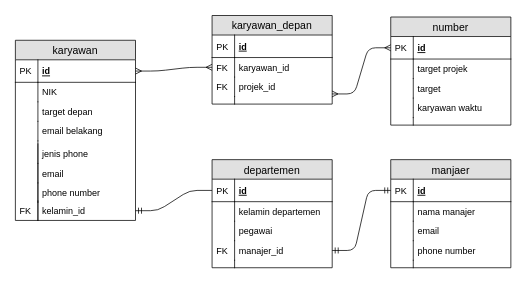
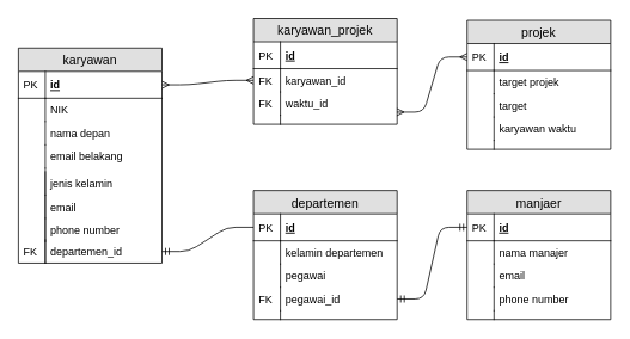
  <mxCell id="0" />
  <mxCell id="1" parent="0" />
  <mxCell id="2" value="karyawan" style="swimlane;fontStyle=0;childLayout=stackLayout;horizontal=1;startSize=26;fillColor=#e0e0e0;horizontalStack=0;resizeParent=1;resizeParentMax=0;resizeLast=0;collapsible=1;marginBottom=0;swimlaneFillColor=#ffffff;align=center;fontSize=14;" vertex="1" parent="1"><mxGeometry x="20" y="53" width="160" height="240" as="geometry"><mxRectangle x="20" y="20" width="90" height="26" as="alternateBounds" /></mxGeometry></mxCell>
  <mxCell id="3" value="id" style="shape=partialRectangle;top=0;left=0;right=0;bottom=1;align=left;verticalAlign=middle;fillColor=none;spacingLeft=34;spacingRight=4;overflow=hidden;rotatable=0;points=[[0,0.5],[1,0.5]];portConstraint=eastwest;dropTarget=0;fontStyle=5;fontSize=12;" vertex="1" parent="2"><mxGeometry y="26" width="160" height="30" as="geometry" /></mxCell>
  <mxCell id="4" value="PK" style="shape=partialRectangle;top=0;left=0;bottom=0;fillColor=none;align=left;verticalAlign=middle;spacingLeft=4;spacingRight=4;overflow=hidden;rotatable=0;points=[];portConstraint=eastwest;part=1;fontSize=12;" vertex="1" connectable="0" parent="3"><mxGeometry width="30" height="30" as="geometry" /></mxCell>
  <mxCell id="5" value="NIK" style="shape=partialRectangle;top=0;left=0;right=0;bottom=0;align=left;verticalAlign=top;fillColor=none;spacingLeft=34;spacingRight=4;overflow=hidden;rotatable=0;points=[[0,0.5],[1,0.5]];portConstraint=eastwest;dropTarget=0;fontSize=12;" vertex="1" parent="2"><mxGeometry y="56" width="160" height="26" as="geometry" /></mxCell>
  <mxCell id="6" value="" style="shape=partialRectangle;top=0;left=0;bottom=0;fillColor=none;align=left;verticalAlign=top;spacingLeft=4;spacingRight=4;overflow=hidden;rotatable=0;points=[];portConstraint=eastwest;part=1;fontSize=12;" vertex="1" connectable="0" parent="5"><mxGeometry width="30" height="26" as="geometry" /></mxCell>
- <mxCell id="7" value="target depan" style="shape=partialRectangle;top=0;left=0;right=0;bottom=0;align=left;verticalAlign=top;fillColor=none;spacingLeft=34;spacingRight=4;overflow=hidden;rotatable=0;points=[[0,0.5],[1,0.5]];portConstraint=eastwest;dropTarget=0;fontSize=12;" vertex="1" parent="2"><mxGeometry y="82" width="160" height="26" as="geometry" /></mxCell>
+ <mxCell id="7" value="nama depan" style="shape=partialRectangle;top=0;left=0;right=0;bottom=0;align=left;verticalAlign=top;fillColor=none;spacingLeft=34;spacingRight=4;overflow=hidden;rotatable=0;points=[[0,0.5],[1,0.5]];portConstraint=eastwest;dropTarget=0;fontSize=12;" vertex="1" parent="2"><mxGeometry y="82" width="160" height="26" as="geometry" /></mxCell>
  <mxCell id="8" value="" style="shape=partialRectangle;top=0;left=0;bottom=0;fillColor=none;align=left;verticalAlign=top;spacingLeft=4;spacingRight=4;overflow=hidden;rotatable=0;points=[];portConstraint=eastwest;part=1;fontSize=12;" vertex="1" connectable="0" parent="7"><mxGeometry width="30" height="26" as="geometry" /></mxCell>
  <mxCell id="9" value="email belakang" style="shape=partialRectangle;top=0;left=0;right=0;bottom=0;align=left;verticalAlign=top;fillColor=none;spacingLeft=34;spacingRight=4;overflow=hidden;rotatable=0;points=[[0,0.5],[1,0.5]];portConstraint=eastwest;dropTarget=0;fontSize=12;" vertex="1" parent="2"><mxGeometry y="108" width="160" height="26" as="geometry" /></mxCell>
  <mxCell id="10" value="" style="shape=partialRectangle;top=0;left=0;bottom=0;fillColor=none;align=left;verticalAlign=top;spacingLeft=4;spacingRight=4;overflow=hidden;rotatable=0;points=[];portConstraint=eastwest;part=1;fontSize=12;" vertex="1" connectable="0" parent="9"><mxGeometry width="30" height="26" as="geometry" /></mxCell>
  <mxCell id="11" value="" style="shape=partialRectangle;top=0;left=0;right=0;bottom=0;align=left;verticalAlign=top;fillColor=none;spacingLeft=34;spacingRight=4;overflow=hidden;rotatable=0;points=[[0,0.5],[1,0.5]];portConstraint=eastwest;dropTarget=0;fontSize=12;" vertex="1" parent="2"><mxGeometry y="134" width="160" height="106" as="geometry" /></mxCell>
  <mxCell id="12" value="" style="shape=partialRectangle;top=0;left=0;bottom=0;fillColor=none;align=left;verticalAlign=top;spacingLeft=4;spacingRight=4;overflow=hidden;rotatable=0;points=[];portConstraint=eastwest;part=1;fontSize=12;" vertex="1" connectable="0" parent="11"><mxGeometry width="30" height="106" as="geometry" /></mxCell>
- <mxCell id="13" value="jenis phone" style="shape=partialRectangle;top=0;left=0;right=0;bottom=0;align=left;verticalAlign=top;fillColor=none;spacingLeft=34;spacingRight=4;overflow=hidden;rotatable=0;points=[[0,0.5],[1,0.5]];portConstraint=eastwest;dropTarget=0;fontSize=12;" vertex="1" parent="1"><mxGeometry x="20" y="191" width="160" height="26" as="geometry" /></mxCell>
+ <mxCell id="13" value="jenis kelamin" style="shape=partialRectangle;top=0;left=0;right=0;bottom=0;align=left;verticalAlign=top;fillColor=none;spacingLeft=34;spacingRight=4;overflow=hidden;rotatable=0;points=[[0,0.5],[1,0.5]];portConstraint=eastwest;dropTarget=0;fontSize=12;" vertex="1" parent="1"><mxGeometry x="20" y="191" width="160" height="26" as="geometry" /></mxCell>
  <mxCell id="14" value="" style="shape=partialRectangle;top=0;left=0;bottom=0;fillColor=none;align=left;verticalAlign=top;spacingLeft=4;spacingRight=4;overflow=hidden;rotatable=0;points=[];portConstraint=eastwest;part=1;fontSize=12;" vertex="1" connectable="0" parent="13"><mxGeometry width="30" height="26" as="geometry" /></mxCell>
  <mxCell id="15" value="email" style="shape=partialRectangle;top=0;left=0;right=0;bottom=0;align=left;verticalAlign=top;fillColor=none;spacingLeft=34;spacingRight=4;overflow=hidden;rotatable=0;points=[[0,0.5],[1,0.5]];portConstraint=eastwest;dropTarget=0;fontSize=12;" vertex="1" parent="1"><mxGeometry x="20" y="217" width="160" height="26" as="geometry" /></mxCell>
  <mxCell id="16" value="" style="shape=partialRectangle;top=0;left=0;bottom=0;fillColor=none;align=left;verticalAlign=top;spacingLeft=4;spacingRight=4;overflow=hidden;rotatable=0;points=[];portConstraint=eastwest;part=1;fontSize=12;" vertex="1" connectable="0" parent="15"><mxGeometry width="30" height="26" as="geometry" /></mxCell>
  <mxCell id="17" value="phone number" style="shape=partialRectangle;top=0;left=0;right=0;bottom=0;align=left;verticalAlign=top;fillColor=none;spacingLeft=34;spacingRight=4;overflow=hidden;rotatable=0;points=[[0,0.5],[1,0.5]];portConstraint=eastwest;dropTarget=0;fontSize=12;" vertex="1" parent="1"><mxGeometry x="20" y="243" width="160" height="26" as="geometry" /></mxCell>
  <mxCell id="18" value="" style="shape=partialRectangle;top=0;left=0;bottom=0;fillColor=none;align=left;verticalAlign=top;spacingLeft=4;spacingRight=4;overflow=hidden;rotatable=0;points=[];portConstraint=eastwest;part=1;fontSize=12;" vertex="1" connectable="0" parent="17"><mxGeometry width="30" height="26" as="geometry" /></mxCell>
  <mxCell id="19" value="departemen" style="swimlane;fontStyle=0;childLayout=stackLayout;horizontal=1;startSize=26;fillColor=#e0e0e0;horizontalStack=0;resizeParent=1;resizeParentMax=0;resizeLast=0;collapsible=1;marginBottom=0;swimlaneFillColor=#ffffff;align=center;fontSize=14;" vertex="1" parent="1"><mxGeometry x="282" y="212" width="160" height="144" as="geometry" /></mxCell>
  <mxCell id="20" value="id" style="shape=partialRectangle;top=0;left=0;right=0;bottom=1;align=left;verticalAlign=middle;fillColor=none;spacingLeft=34;spacingRight=4;overflow=hidden;rotatable=0;points=[[0,0.5],[1,0.5]];portConstraint=eastwest;dropTarget=0;fontStyle=5;fontSize=12;" vertex="1" parent="19"><mxGeometry y="26" width="160" height="30" as="geometry" /></mxCell>
  <mxCell id="21" value="PK" style="shape=partialRectangle;top=0;left=0;bottom=0;fillColor=none;align=left;verticalAlign=middle;spacingLeft=4;spacingRight=4;overflow=hidden;rotatable=0;points=[];portConstraint=eastwest;part=1;fontSize=12;" vertex="1" connectable="0" parent="20"><mxGeometry width="30" height="30" as="geometry" /></mxCell>
  <mxCell id="22" value="kelamin departemen" style="shape=partialRectangle;top=0;left=0;right=0;bottom=0;align=left;verticalAlign=top;fillColor=none;spacingLeft=34;spacingRight=4;overflow=hidden;rotatable=0;points=[[0,0.5],[1,0.5]];portConstraint=eastwest;dropTarget=0;fontSize=12;" vertex="1" parent="19"><mxGeometry y="56" width="160" height="26" as="geometry" /></mxCell>
  <mxCell id="23" value="" style="shape=partialRectangle;top=0;left=0;bottom=0;fillColor=none;align=left;verticalAlign=top;spacingLeft=4;spacingRight=4;overflow=hidden;rotatable=0;points=[];portConstraint=eastwest;part=1;fontSize=12;" vertex="1" connectable="0" parent="22"><mxGeometry width="30" height="26" as="geometry" /></mxCell>
  <mxCell id="24" value="pegawai" style="shape=partialRectangle;top=0;left=0;right=0;bottom=0;align=left;verticalAlign=top;fillColor=none;spacingLeft=34;spacingRight=4;overflow=hidden;rotatable=0;points=[[0,0.5],[1,0.5]];portConstraint=eastwest;dropTarget=0;fontSize=12;" vertex="1" parent="19"><mxGeometry y="82" width="160" height="26" as="geometry" /></mxCell>
  <mxCell id="25" value="" style="shape=partialRectangle;top=0;left=0;bottom=0;fillColor=none;align=left;verticalAlign=top;spacingLeft=4;spacingRight=4;overflow=hidden;rotatable=0;points=[];portConstraint=eastwest;part=1;fontSize=12;" vertex="1" connectable="0" parent="24"><mxGeometry width="30" height="26" as="geometry" /></mxCell>
- <mxCell id="26" value="manajer_id" style="shape=partialRectangle;top=0;left=0;right=0;bottom=0;align=left;verticalAlign=top;fillColor=none;spacingLeft=34;spacingRight=4;overflow=hidden;rotatable=0;points=[[0,0.5],[1,0.5]];portConstraint=eastwest;dropTarget=0;fontSize=12;" vertex="1" parent="19"><mxGeometry y="108" width="160" height="26" as="geometry" /></mxCell>
+ <mxCell id="26" value="pegawai_id" style="shape=partialRectangle;top=0;left=0;right=0;bottom=0;align=left;verticalAlign=top;fillColor=none;spacingLeft=34;spacingRight=4;overflow=hidden;rotatable=0;points=[[0,0.5],[1,0.5]];portConstraint=eastwest;dropTarget=0;fontSize=12;" vertex="1" parent="19"><mxGeometry y="108" width="160" height="26" as="geometry" /></mxCell>
  <mxCell id="27" value="FK" style="shape=partialRectangle;top=0;left=0;bottom=0;fillColor=none;align=left;verticalAlign=top;spacingLeft=4;spacingRight=4;overflow=hidden;rotatable=0;points=[];portConstraint=eastwest;part=1;fontSize=12;" vertex="1" connectable="0" parent="26"><mxGeometry width="30" height="26" as="geometry" /></mxCell>
  <mxCell id="28" value="" style="shape=partialRectangle;top=0;left=0;right=0;bottom=0;align=left;verticalAlign=top;fillColor=none;spacingLeft=34;spacingRight=4;overflow=hidden;rotatable=0;points=[[0,0.5],[1,0.5]];portConstraint=eastwest;dropTarget=0;fontSize=12;" vertex="1" parent="19"><mxGeometry y="134" width="160" height="10" as="geometry" /></mxCell>
  <mxCell id="29" value="" style="shape=partialRectangle;top=0;left=0;bottom=0;fillColor=none;align=left;verticalAlign=top;spacingLeft=4;spacingRight=4;overflow=hidden;rotatable=0;points=[];portConstraint=eastwest;part=1;fontSize=12;" vertex="1" connectable="0" parent="28"><mxGeometry width="30" height="10" as="geometry" /></mxCell>
- <mxCell id="30" value="kelamin_id" style="shape=partialRectangle;top=0;left=0;right=0;bottom=0;align=left;verticalAlign=top;fillColor=none;spacingLeft=34;spacingRight=4;overflow=hidden;rotatable=0;points=[[0,0.5],[1,0.5]];portConstraint=eastwest;dropTarget=0;fontSize=12;" vertex="1" parent="1"><mxGeometry x="20" y="267" width="160" height="26" as="geometry" /></mxCell>
+ <mxCell id="30" value="departemen_id" style="shape=partialRectangle;top=0;left=0;right=0;bottom=0;align=left;verticalAlign=top;fillColor=none;spacingLeft=34;spacingRight=4;overflow=hidden;rotatable=0;points=[[0,0.5],[1,0.5]];portConstraint=eastwest;dropTarget=0;fontSize=12;" vertex="1" parent="1"><mxGeometry x="20" y="267" width="160" height="26" as="geometry" /></mxCell>
  <mxCell id="31" value="FK" style="shape=partialRectangle;top=0;left=0;bottom=0;fillColor=none;align=left;verticalAlign=top;spacingLeft=4;spacingRight=4;overflow=hidden;rotatable=0;points=[];portConstraint=eastwest;part=1;fontSize=12;" vertex="1" connectable="0" parent="30"><mxGeometry width="30" height="26" as="geometry" /></mxCell>
  <mxCell id="32" value="manjaer" style="swimlane;fontStyle=0;childLayout=stackLayout;horizontal=1;startSize=26;fillColor=#e0e0e0;horizontalStack=0;resizeParent=1;resizeParentMax=0;resizeLast=0;collapsible=1;marginBottom=0;swimlaneFillColor=#ffffff;align=center;fontSize=14;" vertex="1" parent="1"><mxGeometry x="520" y="212" width="160" height="144" as="geometry" /></mxCell>
  <mxCell id="33" value="id" style="shape=partialRectangle;top=0;left=0;right=0;bottom=1;align=left;verticalAlign=middle;fillColor=none;spacingLeft=34;spacingRight=4;overflow=hidden;rotatable=0;points=[[0,0.5],[1,0.5]];portConstraint=eastwest;dropTarget=0;fontStyle=5;fontSize=12;" vertex="1" parent="32"><mxGeometry y="26" width="160" height="30" as="geometry" /></mxCell>
  <mxCell id="34" value="PK" style="shape=partialRectangle;top=0;left=0;bottom=0;fillColor=none;align=left;verticalAlign=middle;spacingLeft=4;spacingRight=4;overflow=hidden;rotatable=0;points=[];portConstraint=eastwest;part=1;fontSize=12;" vertex="1" connectable="0" parent="33"><mxGeometry width="30" height="30" as="geometry" /></mxCell>
  <mxCell id="35" value="nama manajer" style="shape=partialRectangle;top=0;left=0;right=0;bottom=0;align=left;verticalAlign=top;fillColor=none;spacingLeft=34;spacingRight=4;overflow=hidden;rotatable=0;points=[[0,0.5],[1,0.5]];portConstraint=eastwest;dropTarget=0;fontSize=12;" vertex="1" parent="32"><mxGeometry y="56" width="160" height="26" as="geometry" /></mxCell>
  <mxCell id="36" value="" style="shape=partialRectangle;top=0;left=0;bottom=0;fillColor=none;align=left;verticalAlign=top;spacingLeft=4;spacingRight=4;overflow=hidden;rotatable=0;points=[];portConstraint=eastwest;part=1;fontSize=12;" vertex="1" connectable="0" parent="35"><mxGeometry width="30" height="26" as="geometry" /></mxCell>
  <mxCell id="37" value="email" style="shape=partialRectangle;top=0;left=0;right=0;bottom=0;align=left;verticalAlign=top;fillColor=none;spacingLeft=34;spacingRight=4;overflow=hidden;rotatable=0;points=[[0,0.5],[1,0.5]];portConstraint=eastwest;dropTarget=0;fontSize=12;" vertex="1" parent="32"><mxGeometry y="82" width="160" height="26" as="geometry" /></mxCell>
  <mxCell id="38" value="" style="shape=partialRectangle;top=0;left=0;bottom=0;fillColor=none;align=left;verticalAlign=top;spacingLeft=4;spacingRight=4;overflow=hidden;rotatable=0;points=[];portConstraint=eastwest;part=1;fontSize=12;" vertex="1" connectable="0" parent="37"><mxGeometry width="30" height="26" as="geometry" /></mxCell>
  <mxCell id="39" value="phone number" style="shape=partialRectangle;top=0;left=0;right=0;bottom=0;align=left;verticalAlign=top;fillColor=none;spacingLeft=34;spacingRight=4;overflow=hidden;rotatable=0;points=[[0,0.5],[1,0.5]];portConstraint=eastwest;dropTarget=0;fontSize=12;" vertex="1" parent="32"><mxGeometry y="108" width="160" height="26" as="geometry" /></mxCell>
  <mxCell id="40" value="" style="shape=partialRectangle;top=0;left=0;bottom=0;fillColor=none;align=left;verticalAlign=top;spacingLeft=4;spacingRight=4;overflow=hidden;rotatable=0;points=[];portConstraint=eastwest;part=1;fontSize=12;" vertex="1" connectable="0" parent="39"><mxGeometry width="30" height="26" as="geometry" /></mxCell>
  <mxCell id="41" value="" style="shape=partialRectangle;top=0;left=0;right=0;bottom=0;align=left;verticalAlign=top;fillColor=none;spacingLeft=34;spacingRight=4;overflow=hidden;rotatable=0;points=[[0,0.5],[1,0.5]];portConstraint=eastwest;dropTarget=0;fontSize=12;" vertex="1" parent="32"><mxGeometry y="134" width="160" height="10" as="geometry" /></mxCell>
  <mxCell id="42" value="" style="shape=partialRectangle;top=0;left=0;bottom=0;fillColor=none;align=left;verticalAlign=top;spacingLeft=4;spacingRight=4;overflow=hidden;rotatable=0;points=[];portConstraint=eastwest;part=1;fontSize=12;" vertex="1" connectable="0" parent="41"><mxGeometry width="30" height="10" as="geometry" /></mxCell>
- <mxCell id="43" value="number" style="swimlane;fontStyle=0;childLayout=stackLayout;horizontal=1;startSize=26;fillColor=#e0e0e0;horizontalStack=0;resizeParent=1;resizeParentMax=0;resizeLast=0;collapsible=1;marginBottom=0;swimlaneFillColor=#ffffff;align=center;fontSize=14;" vertex="1" parent="1"><mxGeometry x="520" y="22" width="160" height="144" as="geometry" /></mxCell>
+ <mxCell id="43" value="projek" style="swimlane;fontStyle=0;childLayout=stackLayout;horizontal=1;startSize=26;fillColor=#e0e0e0;horizontalStack=0;resizeParent=1;resizeParentMax=0;resizeLast=0;collapsible=1;marginBottom=0;swimlaneFillColor=#ffffff;align=center;fontSize=14;" vertex="1" parent="1"><mxGeometry x="520" y="22" width="160" height="144" as="geometry" /></mxCell>
  <mxCell id="44" value="id" style="shape=partialRectangle;top=0;left=0;right=0;bottom=1;align=left;verticalAlign=middle;fillColor=none;spacingLeft=34;spacingRight=4;overflow=hidden;rotatable=0;points=[[0,0.5],[1,0.5]];portConstraint=eastwest;dropTarget=0;fontStyle=5;fontSize=12;" vertex="1" parent="43"><mxGeometry y="26" width="160" height="30" as="geometry" /></mxCell>
  <mxCell id="45" value="PK" style="shape=partialRectangle;top=0;left=0;bottom=0;fillColor=none;align=left;verticalAlign=middle;spacingLeft=4;spacingRight=4;overflow=hidden;rotatable=0;points=[];portConstraint=eastwest;part=1;fontSize=12;" vertex="1" connectable="0" parent="44"><mxGeometry width="30" height="30" as="geometry" /></mxCell>
  <mxCell id="46" value="target projek" style="shape=partialRectangle;top=0;left=0;right=0;bottom=0;align=left;verticalAlign=top;fillColor=none;spacingLeft=34;spacingRight=4;overflow=hidden;rotatable=0;points=[[0,0.5],[1,0.5]];portConstraint=eastwest;dropTarget=0;fontSize=12;" vertex="1" parent="43"><mxGeometry y="56" width="160" height="26" as="geometry" /></mxCell>
  <mxCell id="47" value="" style="shape=partialRectangle;top=0;left=0;bottom=0;fillColor=none;align=left;verticalAlign=top;spacingLeft=4;spacingRight=4;overflow=hidden;rotatable=0;points=[];portConstraint=eastwest;part=1;fontSize=12;" vertex="1" connectable="0" parent="46"><mxGeometry width="30" height="26" as="geometry" /></mxCell>
  <mxCell id="48" value="target" style="shape=partialRectangle;top=0;left=0;right=0;bottom=0;align=left;verticalAlign=top;fillColor=none;spacingLeft=34;spacingRight=4;overflow=hidden;rotatable=0;points=[[0,0.5],[1,0.5]];portConstraint=eastwest;dropTarget=0;fontSize=12;" vertex="1" parent="43"><mxGeometry y="82" width="160" height="26" as="geometry" /></mxCell>
  <mxCell id="49" value="" style="shape=partialRectangle;top=0;left=0;bottom=0;fillColor=none;align=left;verticalAlign=top;spacingLeft=4;spacingRight=4;overflow=hidden;rotatable=0;points=[];portConstraint=eastwest;part=1;fontSize=12;" vertex="1" connectable="0" parent="48"><mxGeometry width="30" height="26" as="geometry" /></mxCell>
  <mxCell id="50" value="karyawan waktu" style="shape=partialRectangle;top=0;left=0;right=0;bottom=0;align=left;verticalAlign=top;fillColor=none;spacingLeft=34;spacingRight=4;overflow=hidden;rotatable=0;points=[[0,0.5],[1,0.5]];portConstraint=eastwest;dropTarget=0;fontSize=12;" vertex="1" parent="43"><mxGeometry y="108" width="160" height="26" as="geometry" /></mxCell>
  <mxCell id="51" value="" style="shape=partialRectangle;top=0;left=0;bottom=0;fillColor=none;align=left;verticalAlign=top;spacingLeft=4;spacingRight=4;overflow=hidden;rotatable=0;points=[];portConstraint=eastwest;part=1;fontSize=12;" vertex="1" connectable="0" parent="50"><mxGeometry width="30" height="26" as="geometry" /></mxCell>
  <mxCell id="52" value="" style="shape=partialRectangle;top=0;left=0;right=0;bottom=0;align=left;verticalAlign=top;fillColor=none;spacingLeft=34;spacingRight=4;overflow=hidden;rotatable=0;points=[[0,0.5],[1,0.5]];portConstraint=eastwest;dropTarget=0;fontSize=12;" vertex="1" parent="43"><mxGeometry y="134" width="160" height="10" as="geometry" /></mxCell>
  <mxCell id="53" value="" style="shape=partialRectangle;top=0;left=0;bottom=0;fillColor=none;align=left;verticalAlign=top;spacingLeft=4;spacingRight=4;overflow=hidden;rotatable=0;points=[];portConstraint=eastwest;part=1;fontSize=12;" vertex="1" connectable="0" parent="52"><mxGeometry width="30" height="10" as="geometry" /></mxCell>
- <mxCell id="54" value="karyawan_depan" style="swimlane;fontStyle=0;childLayout=stackLayout;horizontal=1;startSize=26;fillColor=#e0e0e0;horizontalStack=0;resizeParent=1;resizeParentMax=0;resizeLast=0;collapsible=1;marginBottom=0;swimlaneFillColor=#ffffff;align=center;fontSize=14;" vertex="1" parent="1"><mxGeometry x="282" y="20" width="160" height="118" as="geometry" /></mxCell>
+ <mxCell id="54" value="karyawan_projek" style="swimlane;fontStyle=0;childLayout=stackLayout;horizontal=1;startSize=26;fillColor=#e0e0e0;horizontalStack=0;resizeParent=1;resizeParentMax=0;resizeLast=0;collapsible=1;marginBottom=0;swimlaneFillColor=#ffffff;align=center;fontSize=14;" vertex="1" parent="1"><mxGeometry x="282" y="20" width="160" height="118" as="geometry" /></mxCell>
  <mxCell id="55" value="id" style="shape=partialRectangle;top=0;left=0;right=0;bottom=1;align=left;verticalAlign=middle;fillColor=none;spacingLeft=34;spacingRight=4;overflow=hidden;rotatable=0;points=[[0,0.5],[1,0.5]];portConstraint=eastwest;dropTarget=0;fontStyle=5;fontSize=12;" vertex="1" parent="54"><mxGeometry y="26" width="160" height="30" as="geometry" /></mxCell>
  <mxCell id="56" value="PK" style="shape=partialRectangle;top=0;left=0;bottom=0;fillColor=none;align=left;verticalAlign=middle;spacingLeft=4;spacingRight=4;overflow=hidden;rotatable=0;points=[];portConstraint=eastwest;part=1;fontSize=12;" vertex="1" connectable="0" parent="55"><mxGeometry width="30" height="30" as="geometry" /></mxCell>
  <mxCell id="57" value="karyawan_id" style="shape=partialRectangle;top=0;left=0;right=0;bottom=0;align=left;verticalAlign=top;fillColor=none;spacingLeft=34;spacingRight=4;overflow=hidden;rotatable=0;points=[[0,0.5],[1,0.5]];portConstraint=eastwest;dropTarget=0;fontSize=12;" vertex="1" parent="54"><mxGeometry y="56" width="160" height="26" as="geometry" /></mxCell>
  <mxCell id="58" value="FK" style="shape=partialRectangle;top=0;left=0;bottom=0;fillColor=none;align=left;verticalAlign=top;spacingLeft=4;spacingRight=4;overflow=hidden;rotatable=0;points=[];portConstraint=eastwest;part=1;fontSize=12;" vertex="1" connectable="0" parent="57"><mxGeometry width="30" height="26" as="geometry" /></mxCell>
- <mxCell id="59" value="projek_id" style="shape=partialRectangle;top=0;left=0;right=0;bottom=0;align=left;verticalAlign=top;fillColor=none;spacingLeft=34;spacingRight=4;overflow=hidden;rotatable=0;points=[[0,0.5],[1,0.5]];portConstraint=eastwest;dropTarget=0;fontSize=12;" vertex="1" parent="54"><mxGeometry y="82" width="160" height="26" as="geometry" /></mxCell>
+ <mxCell id="59" value="waktu_id" style="shape=partialRectangle;top=0;left=0;right=0;bottom=0;align=left;verticalAlign=top;fillColor=none;spacingLeft=34;spacingRight=4;overflow=hidden;rotatable=0;points=[[0,0.5],[1,0.5]];portConstraint=eastwest;dropTarget=0;fontSize=12;" vertex="1" parent="54"><mxGeometry y="82" width="160" height="26" as="geometry" /></mxCell>
  <mxCell id="60" value="FK" style="shape=partialRectangle;top=0;left=0;bottom=0;fillColor=none;align=left;verticalAlign=top;spacingLeft=4;spacingRight=4;overflow=hidden;rotatable=0;points=[];portConstraint=eastwest;part=1;fontSize=12;" vertex="1" connectable="0" parent="59"><mxGeometry width="30" height="26" as="geometry" /></mxCell>
  <mxCell id="61" value="" style="shape=partialRectangle;top=0;left=0;right=0;bottom=0;align=left;verticalAlign=top;fillColor=none;spacingLeft=34;spacingRight=4;overflow=hidden;rotatable=0;points=[[0,0.5],[1,0.5]];portConstraint=eastwest;dropTarget=0;fontSize=12;" vertex="1" parent="54"><mxGeometry y="108" width="160" height="10" as="geometry" /></mxCell>
  <mxCell id="62" value="" style="shape=partialRectangle;top=0;left=0;bottom=0;fillColor=none;align=left;verticalAlign=top;spacingLeft=4;spacingRight=4;overflow=hidden;rotatable=0;points=[];portConstraint=eastwest;part=1;fontSize=12;" vertex="1" connectable="0" parent="61"><mxGeometry width="30" height="10" as="geometry" /></mxCell>
  <mxCell id="63" value="" style="edgeStyle=entityRelationEdgeStyle;fontSize=12;html=1;endArrow=ERmandOne;startArrow=ERmandOne;entryX=0;entryY=0.5;entryDx=0;entryDy=0;exitX=1;exitY=0.5;exitDx=0;exitDy=0;exitPerimeter=0;" edge="1" parent="1" source="26" target="33"><mxGeometry width="100" height="100" relative="1" as="geometry"><mxPoint x="367" y="226.5" as="sourcePoint" /><mxPoint x="467" y="126.5" as="targetPoint" /></mxGeometry></mxCell>
  <mxCell id="64" value="" style="edgeStyle=entityRelationEdgeStyle;fontSize=12;html=1;endArrow=none;strokeColor=#000000;startArrow=ERmandOne;startFill=0;endFill=0;entryX=0;entryY=0.5;entryDx=0;entryDy=0;exitX=1;exitY=0.5;exitDx=0;exitDy=0;" edge="1" parent="1" source="30" target="20"><mxGeometry width="100" height="100" relative="1" as="geometry"><mxPoint x="200" y="209" as="sourcePoint" /><mxPoint x="280" y="269" as="targetPoint" /></mxGeometry></mxCell>
  <mxCell id="65" value="" style="edgeStyle=entityRelationEdgeStyle;fontSize=12;html=1;endArrow=ERmany;startArrow=ERmany;strokeColor=#000000;entryX=0;entryY=0.5;entryDx=0;entryDy=0;exitX=1;exitY=0.5;exitDx=0;exitDy=0;" edge="1" parent="1" source="3" target="57"><mxGeometry width="100" height="100" relative="1" as="geometry"><mxPoint x="20" y="595" as="sourcePoint" /><mxPoint x="120" y="495" as="targetPoint" /></mxGeometry></mxCell>
  <mxCell id="66" value="" style="edgeStyle=entityRelationEdgeStyle;fontSize=12;html=1;endArrow=ERmany;startArrow=ERmany;strokeColor=#000000;entryX=0;entryY=0.5;entryDx=0;entryDy=0;exitX=0.998;exitY=0.865;exitDx=0;exitDy=0;exitPerimeter=0;" edge="1" parent="1" source="59" target="44"><mxGeometry width="100" height="100" relative="1" as="geometry"><mxPoint x="410" y="156" as="sourcePoint" /><mxPoint x="510" y="56" as="targetPoint" /></mxGeometry></mxCell>
